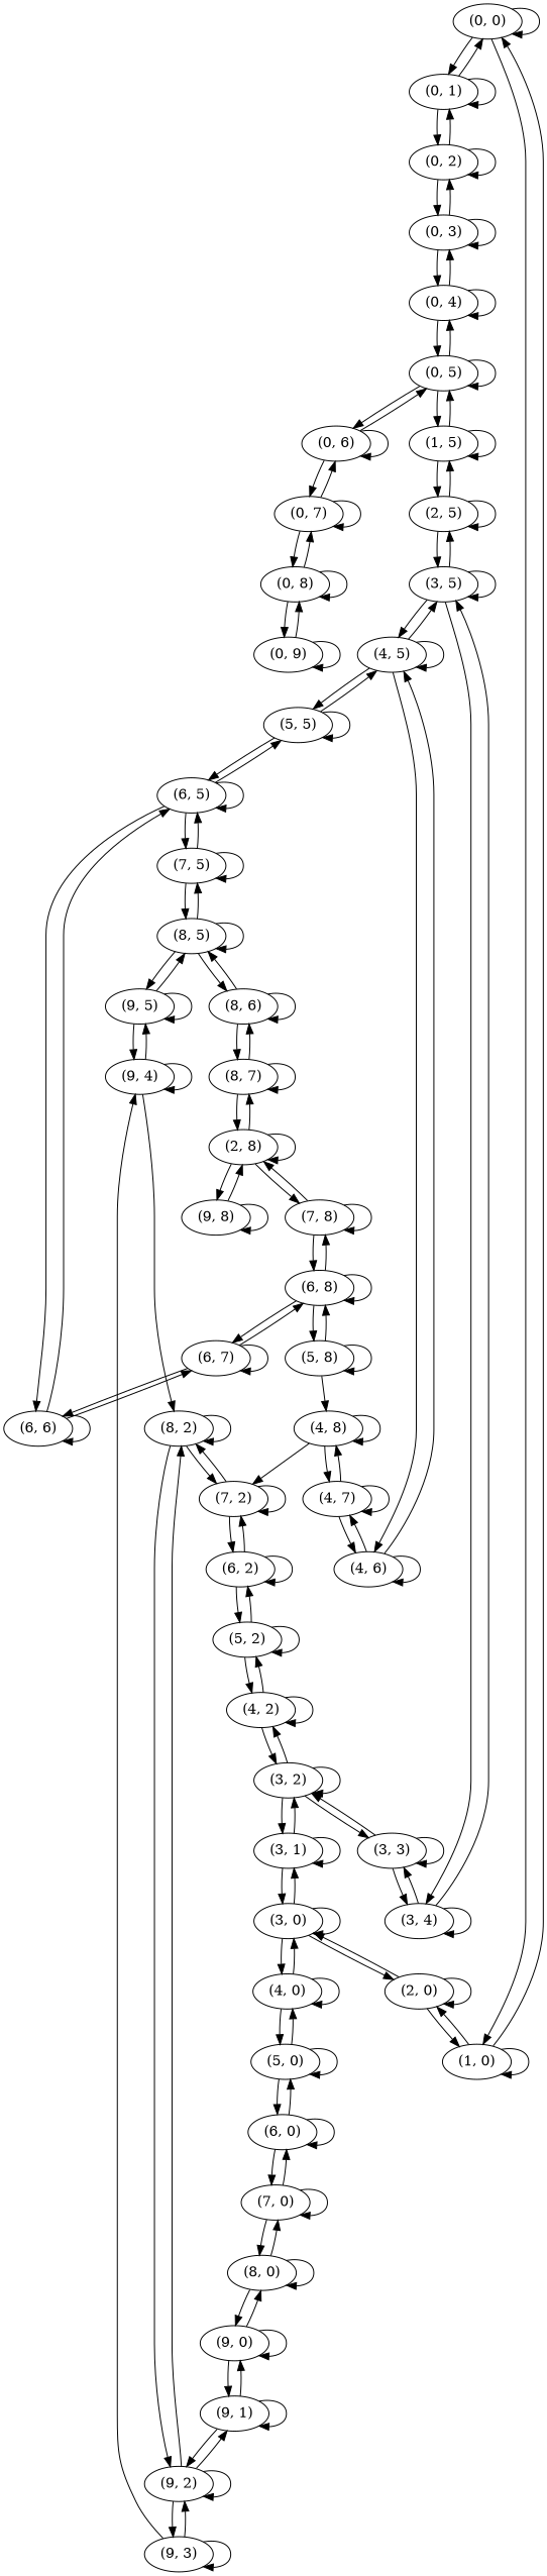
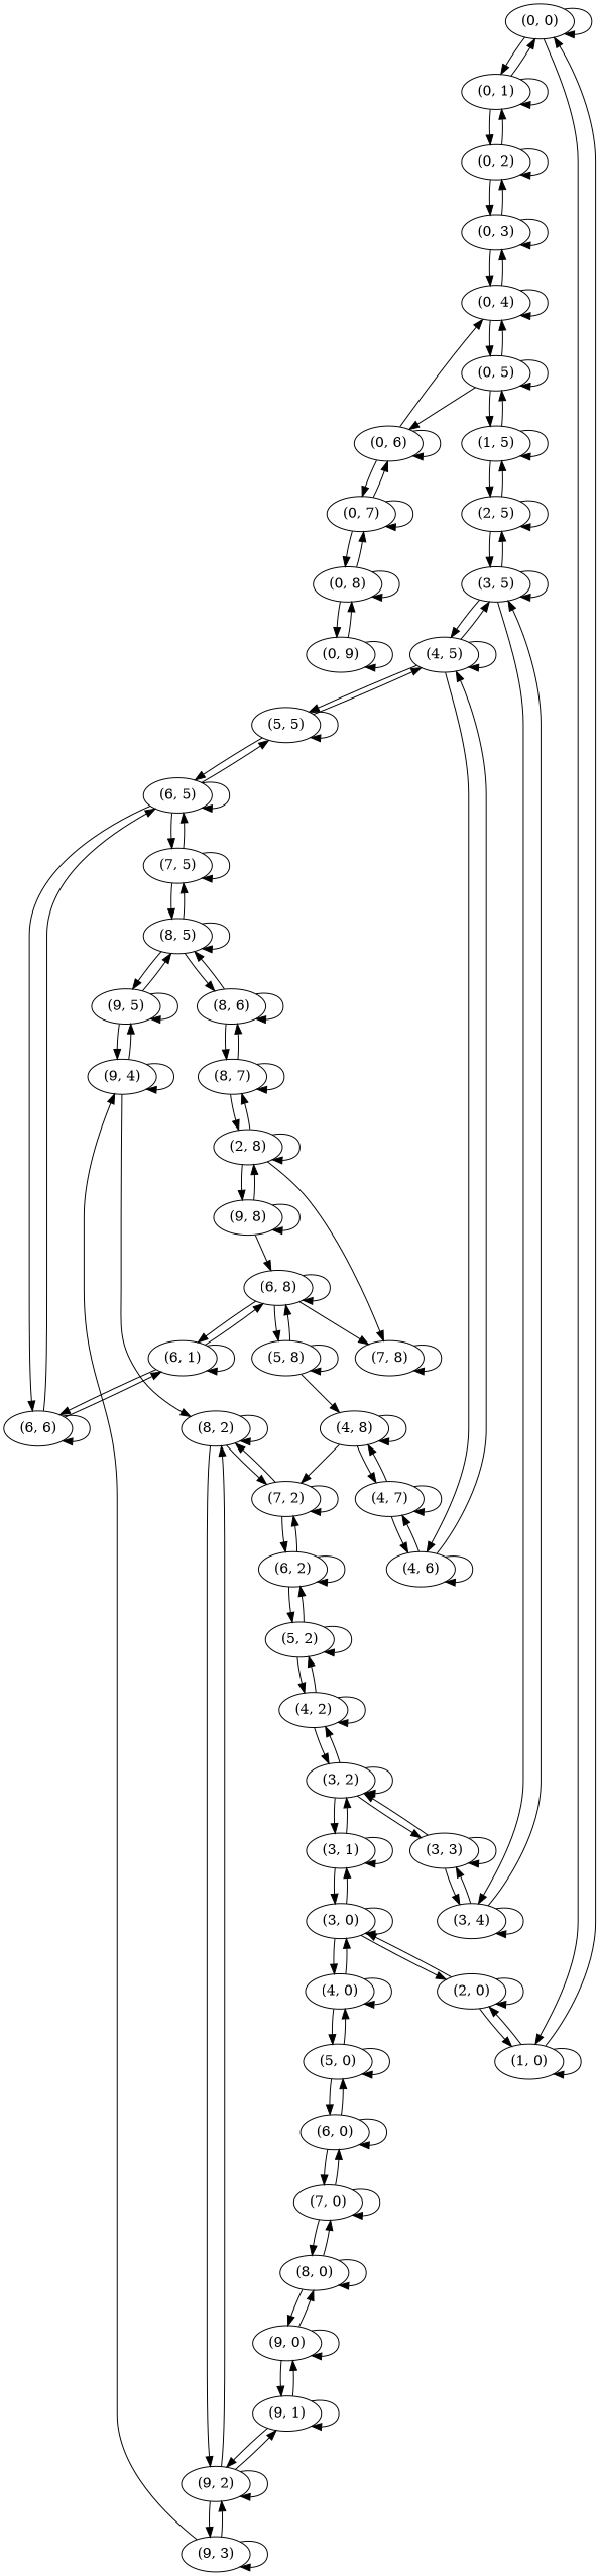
  digraph {
    "(0, 0)"
    "(0, 1)"
    "(1, 0)"
    "(0, 2)"
    "(2, 0)"
    "(0, 3)"
    "(3, 0)"
    "(0, 4)"
    "(3, 1)"
    "(4, 0)"
    "(0, 5)"
    "(0, 6)"
    "(1, 5)"
    "(0, 7)"
    "(2, 5)"
    "(0, 8)"
    "(3, 5)"
    "(0, 9)"
    "(3, 4)"
    "(4, 5)"
    "(3, 2)"
    "(5, 0)"
    "(3, 3)"
    "(4, 6)"
    "(5, 5)"
    "(4, 2)"
    "(6, 0)"
    "(5, 2)"
    "(6, 2)"
    "(4, 7)"
    "(6, 5)"
    "(4, 8)"
    "(7, 2)"
    "(5, 8)"
    "(6, 8)"
    "(7, 0)"
    "(6, 6)"
    "(7, 5)"
-   "(6, 7)"
+   "(6, 7)" [label="(6, 1)"]
    "(7, 8)"
    "(8, 0)"
    "(8, 2)"
    "(8, 5)"
    n44 [label="(2, 8)"]
    "(9, 0)"
    "(9, 2)"
    "(8, 6)"
    "(9, 5)"
    "(8, 7)"
    "(9, 8)"
    "(9, 1)"
    "(9, 3)"
    "(9, 4)"
    "(0, 0)" -> "(0, 0)"
    "(0, 0)" -> "(0, 1)"
    "(0, 0)" -> "(1, 0)"
    "(0, 1)" -> "(0, 0)"
    "(0, 1)" -> "(0, 1)"
    "(0, 1)" -> "(0, 2)"
    "(1, 0)" -> "(0, 0)"
    "(1, 0)" -> "(1, 0)"
    "(1, 0)" -> "(2, 0)"
    "(0, 2)" -> "(0, 1)"
    "(0, 2)" -> "(0, 2)"
    "(0, 2)" -> "(0, 3)"
    "(2, 0)" -> "(1, 0)"
    "(2, 0)" -> "(2, 0)"
    "(2, 0)" -> "(3, 0)"
    "(0, 3)" -> "(0, 2)"
    "(0, 3)" -> "(0, 3)"
    "(0, 3)" -> "(0, 4)"
    "(3, 0)" -> "(2, 0)"
    "(3, 0)" -> "(3, 0)"
    "(3, 0)" -> "(3, 1)"
    "(3, 0)" -> "(4, 0)"
    "(0, 4)" -> "(0, 3)"
    "(0, 4)" -> "(0, 4)"
    "(0, 4)" -> "(0, 5)"
    "(3, 1)" -> "(3, 0)"
    "(3, 1)" -> "(3, 1)"
    "(3, 1)" -> "(3, 2)"
    "(4, 0)" -> "(3, 0)"
    "(4, 0)" -> "(4, 0)"
    "(4, 0)" -> "(5, 0)"
    "(0, 5)" -> "(0, 4)"
    "(0, 5)" -> "(0, 5)"
    "(0, 5)" -> "(0, 6)"
    "(0, 5)" -> "(1, 5)"
-   "(0, 6)" -> "(0, 5)"
+   "(0, 6)" -> "(0, 4)"
    "(0, 6)" -> "(0, 6)"
    "(0, 6)" -> "(0, 7)"
    "(1, 5)" -> "(0, 5)"
    "(1, 5)" -> "(1, 5)"
    "(1, 5)" -> "(2, 5)"
    "(0, 7)" -> "(0, 6)"
    "(0, 7)" -> "(0, 7)"
    "(0, 7)" -> "(0, 8)"
    "(2, 5)" -> "(1, 5)"
    "(2, 5)" -> "(2, 5)"
    "(2, 5)" -> "(3, 5)"
    "(0, 8)" -> "(0, 7)"
    "(0, 8)" -> "(0, 8)"
    "(0, 8)" -> "(0, 9)"
    "(3, 5)" -> "(2, 5)"
    "(3, 5)" -> "(3, 5)"
    "(3, 5)" -> "(3, 4)"
    "(3, 5)" -> "(4, 5)"
    "(0, 9)" -> "(0, 8)"
    "(0, 9)" -> "(0, 9)"
    "(3, 4)" -> "(3, 5)"
    "(3, 4)" -> "(3, 4)"
    "(3, 4)" -> "(3, 3)"
    "(4, 5)" -> "(3, 5)"
    "(4, 5)" -> "(4, 5)"
    "(4, 5)" -> "(4, 6)"
    "(4, 5)" -> "(5, 5)"
    "(3, 2)" -> "(3, 1)"
    "(3, 2)" -> "(3, 2)"
    "(3, 2)" -> "(3, 3)"
    "(3, 2)" -> "(4, 2)"
    "(5, 0)" -> "(4, 0)"
    "(5, 0)" -> "(5, 0)"
    "(5, 0)" -> "(6, 0)"
    "(3, 3)" -> "(3, 4)"
    "(3, 3)" -> "(3, 2)"
    "(3, 3)" -> "(3, 3)"
    "(4, 6)" -> "(4, 5)"
    "(4, 6)" -> "(4, 6)"
    "(4, 6)" -> "(4, 7)"
    "(5, 5)" -> "(4, 5)"
    "(5, 5)" -> "(5, 5)"
    "(5, 5)" -> "(6, 5)"
    "(4, 2)" -> "(3, 2)"
    "(4, 2)" -> "(4, 2)"
    "(4, 2)" -> "(5, 2)"
    "(6, 0)" -> "(5, 0)"
    "(6, 0)" -> "(6, 0)"
    "(6, 0)" -> "(7, 0)"
    "(5, 2)" -> "(4, 2)"
    "(5, 2)" -> "(5, 2)"
    "(5, 2)" -> "(6, 2)"
    "(6, 2)" -> "(5, 2)"
    "(6, 2)" -> "(6, 2)"
    "(6, 2)" -> "(7, 2)"
    "(4, 7)" -> "(4, 6)"
    "(4, 7)" -> "(4, 7)"
    "(4, 7)" -> "(4, 8)"
    "(6, 5)" -> "(5, 5)"
    "(6, 5)" -> "(6, 5)"
    "(6, 5)" -> "(6, 6)"
    "(6, 5)" -> "(7, 5)"
    "(4, 8)" -> "(4, 7)"
    "(4, 8)" -> "(4, 8)"
    "(4, 8)" -> "(7, 2)"
    "(7, 2)" -> "(6, 2)"
    "(7, 2)" -> "(7, 2)"
    "(7, 2)" -> "(8, 2)"
    "(5, 8)" -> "(4, 8)"
    "(5, 8)" -> "(5, 8)"
    "(5, 8)" -> "(6, 8)"
    "(6, 8)" -> "(5, 8)"
    "(6, 8)" -> "(6, 8)"
    "(6, 8)" -> "(6, 7)"
    "(6, 8)" -> "(7, 8)"
    "(7, 0)" -> "(6, 0)"
    "(7, 0)" -> "(7, 0)"
    "(7, 0)" -> "(8, 0)"
    "(6, 6)" -> "(6, 5)"
    "(6, 6)" -> "(6, 6)"
    "(6, 6)" -> "(6, 7)"
    "(7, 5)" -> "(6, 5)"
    "(7, 5)" -> "(7, 5)"
    "(7, 5)" -> "(8, 5)"
    "(6, 7)" -> "(6, 8)"
    "(6, 7)" -> "(6, 6)"
    "(6, 7)" -> "(6, 7)"
-   "(7, 8)" -> "(6, 8)"
+   "(9, 8)" -> "(6, 8)"
    "(7, 8)" -> "(7, 8)"
-   "(7, 8)" -> n44
    "(8, 0)" -> "(7, 0)"
    "(8, 0)" -> "(8, 0)"
    "(8, 0)" -> "(9, 0)"
    "(8, 2)" -> "(7, 2)"
    "(8, 2)" -> "(8, 2)"
    "(8, 2)" -> "(9, 2)"
    "(8, 5)" -> "(7, 5)"
    "(8, 5)" -> "(8, 5)"
    "(8, 5)" -> "(8, 6)"
    "(8, 5)" -> "(9, 5)"
    n44 -> "(7, 8)"
    n44 -> n44
    n44 -> "(8, 7)"
    n44 -> "(9, 8)"
    "(9, 0)" -> "(8, 0)"
    "(9, 0)" -> "(9, 0)"
    "(9, 0)" -> "(9, 1)"
    "(9, 2)" -> "(8, 2)"
    "(9, 2)" -> "(9, 2)"
    "(9, 2)" -> "(9, 1)"
    "(9, 2)" -> "(9, 3)"
    "(8, 6)" -> "(8, 5)"
    "(8, 6)" -> "(8, 6)"
    "(8, 6)" -> "(8, 7)"
    "(9, 5)" -> "(8, 5)"
    "(9, 5)" -> "(9, 5)"
    "(9, 5)" -> "(9, 4)"
    "(8, 7)" -> n44
    "(8, 7)" -> "(8, 6)"
    "(8, 7)" -> "(8, 7)"
    "(9, 8)" -> n44
    "(9, 8)" -> "(9, 8)"
    "(9, 1)" -> "(9, 0)"
    "(9, 1)" -> "(9, 2)"
    "(9, 1)" -> "(9, 1)"
    "(9, 3)" -> "(9, 2)"
    "(9, 3)" -> "(9, 3)"
    "(9, 3)" -> "(9, 4)"
    "(9, 4)" -> "(8, 2)"
    "(9, 4)" -> "(9, 5)"
    "(9, 4)" -> "(9, 4)"
  }
